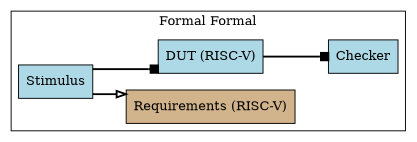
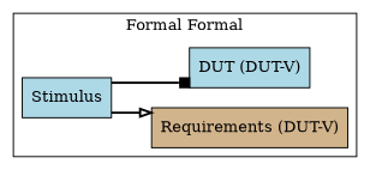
  digraph {
    rankdir=LR
    splines=ortho
    node [fillcolor=lightblue shape=box style=filled]
    edge [arrowhead=box style=bold]
    n1 [label=Stimulus]
-   n2 [fillcolor=tan label="Requirements (RISC-V)"]
-   n3 [label="DUT (RISC-V)"]
-   n4 [label=Checker]
+   n2 [fillcolor=tan label="Requirements (DUT-V)"]
+   n3 [label="DUT (DUT-V)"]
    subgraph cluster_1 {
      label="Formal Formal"
      n1
      n2
      n3
-     n4
    }
    n1 -> n2 [arrowhead=onormal]
    n1 -> n3
-   n3 -> n4
  }
